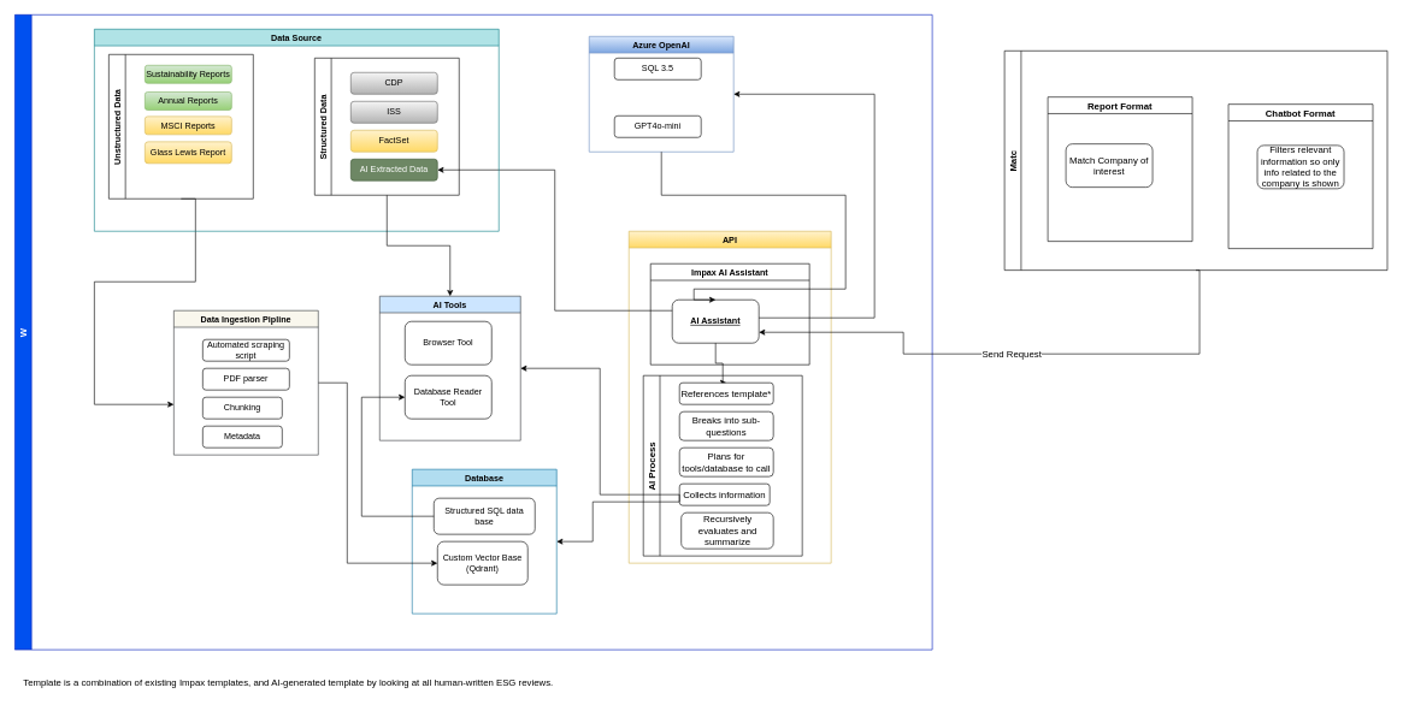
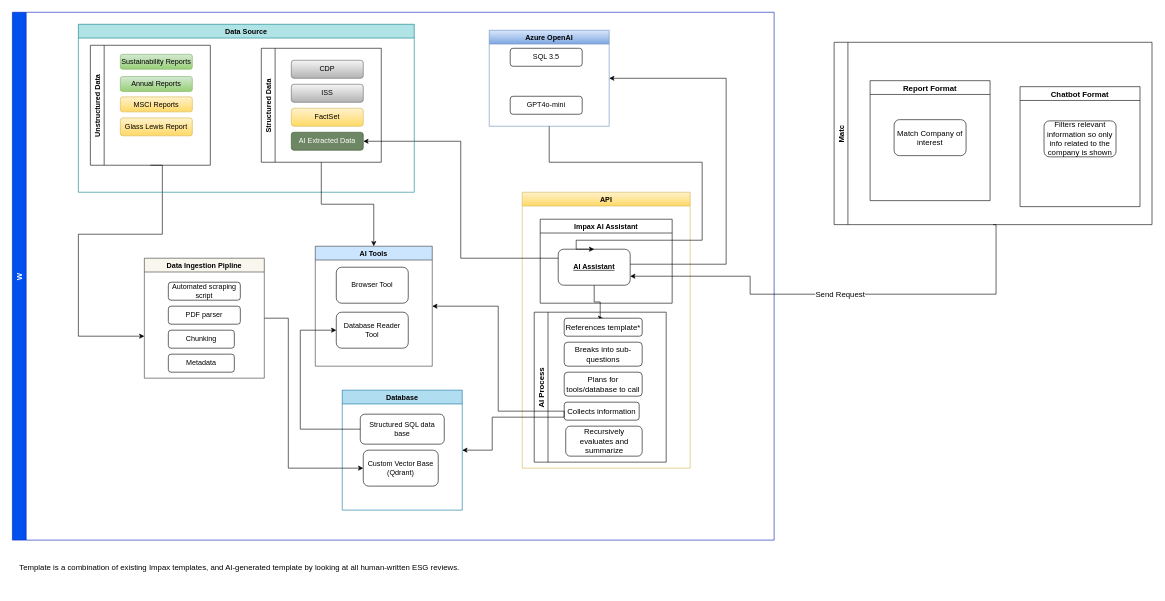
  <mxCell id="0" />
  <mxCell id="1" parent="0" />
  <mxCell id="2" value="" style="group" vertex="1" connectable="0" parent="1"><mxGeometry x="20" y="20" width="1270" height="960" as="geometry" /></mxCell>
  <mxCell id="3" value="Azure OpenAI" style="swimlane;fillColor=#dae8fc;gradientColor=#7ea6e0;strokeColor=#6c8ebf;" vertex="1" parent="2"><mxGeometry x="795" y="30" width="200" height="160" as="geometry" /></mxCell>
  <mxCell id="4" value="SQL 3.5" style="rounded=1;whiteSpace=wrap;html=1;" vertex="1" parent="3"><mxGeometry x="35" y="30" width="120" height="30" as="geometry" /></mxCell>
  <mxCell id="5" value="GPT4o-mini" style="rounded=1;whiteSpace=wrap;html=1;" vertex="1" parent="3"><mxGeometry x="35" y="110" width="120" height="30" as="geometry" /></mxCell>
  <mxCell id="6" style="edgeStyle=orthogonalEdgeStyle;rounded=0;orthogonalLoop=1;jettySize=auto;html=1;exitX=0.5;exitY=1;exitDx=0;exitDy=0;" edge="1" parent="2" source="35"><mxGeometry relative="1" as="geometry"><mxPoint x="220" y="540" as="targetPoint" /><mxPoint x="250" y="250" as="sourcePoint" /><Array as="points"><mxPoint x="250" y="255" /><mxPoint x="250" y="370" /><mxPoint x="110" y="370" /><mxPoint x="110" y="540" /></Array></mxGeometry></mxCell>
  <mxCell id="7" value="Database" style="swimlane;fillColor=#b1ddf0;strokeColor=#10739e;" vertex="1" parent="2"><mxGeometry x="550" y="630" width="200" height="200" as="geometry" /></mxCell>
  <mxCell id="8" value="Custom Vector Base (Qdrant)" style="rounded=1;whiteSpace=wrap;html=1;" vertex="1" parent="7"><mxGeometry x="35" y="100" width="125" height="60" as="geometry" /></mxCell>
  <mxCell id="9" value="Structured SQL data base" style="rounded=1;whiteSpace=wrap;html=1;" vertex="1" parent="7"><mxGeometry x="30" y="40" width="140" height="50" as="geometry" /></mxCell>
  <mxCell id="10" value="API" style="swimlane;fillColor=#fff2cc;gradientColor=#ffd966;strokeColor=#d6b656;" vertex="1" parent="2"><mxGeometry x="850" y="300" width="280" height="460" as="geometry" /></mxCell>
  <mxCell id="11" value="Impax AI Assistant" style="swimlane;" vertex="1" parent="10"><mxGeometry x="30" y="45" width="220" height="140" as="geometry" /></mxCell>
  <mxCell id="12" value="AI Assistant" style="rounded=1;whiteSpace=wrap;html=1;fontStyle=5" vertex="1" parent="11"><mxGeometry x="30" y="50" width="120" height="60" as="geometry" /></mxCell>
  <mxCell id="13" style="edgeStyle=orthogonalEdgeStyle;rounded=0;orthogonalLoop=1;jettySize=auto;html=1;exitX=0.5;exitY=1;exitDx=0;exitDy=0;entryX=0.5;entryY=0;entryDx=0;entryDy=0;" edge="1" parent="2" source="3" target="12"><mxGeometry relative="1" as="geometry"><Array as="points"><mxPoint x="895" y="250" /><mxPoint x="1150" y="250" /><mxPoint x="1150" y="380" /><mxPoint x="940" y="380" /></Array></mxGeometry></mxCell>
  <mxCell id="14" style="edgeStyle=orthogonalEdgeStyle;rounded=0;orthogonalLoop=1;jettySize=auto;html=1;entryX=1;entryY=0.5;entryDx=0;entryDy=0;" edge="1" parent="2" source="12" target="3"><mxGeometry relative="1" as="geometry"><Array as="points"><mxPoint x="1190" y="420" /><mxPoint x="1190" y="110" /></Array></mxGeometry></mxCell>
  <mxCell id="15" style="edgeStyle=orthogonalEdgeStyle;rounded=0;orthogonalLoop=1;jettySize=auto;html=1;entryX=0;entryY=0.5;entryDx=0;entryDy=0;" edge="1" parent="2" source="16" target="8"><mxGeometry relative="1" as="geometry"><mxPoint x="580" y="720" as="targetPoint" /><Array as="points"><mxPoint x="460" y="510" /><mxPoint x="460" y="760" /></Array></mxGeometry></mxCell>
  <mxCell id="16" value="Data Ingestion Pipline" style="swimlane;startSize=23;fillColor=#f9f7ed;strokeColor=#36393d;" vertex="1" parent="2"><mxGeometry x="220" y="410" width="200" height="200" as="geometry" /></mxCell>
  <mxCell id="17" value="PDF parser" style="rounded=1;whiteSpace=wrap;html=1;" vertex="1" parent="16"><mxGeometry x="40" y="80" width="120" height="30" as="geometry" /></mxCell>
  <mxCell id="18" value="Chunking" style="rounded=1;whiteSpace=wrap;html=1;" vertex="1" parent="16"><mxGeometry x="40" y="120" width="110" height="30" as="geometry" /></mxCell>
  <mxCell id="19" value="Metadata" style="rounded=1;whiteSpace=wrap;html=1;" vertex="1" parent="16"><mxGeometry x="40" y="160" width="110" height="30" as="geometry" /></mxCell>
  <mxCell id="20" value="Automated scraping script" style="rounded=1;whiteSpace=wrap;html=1;" vertex="1" parent="16"><mxGeometry x="40" y="40" width="120" height="30" as="geometry" /></mxCell>
  <mxCell id="21" value="AI Tools" style="swimlane;fillColor=#cce5ff;strokeColor=#36393d;" vertex="1" parent="2"><mxGeometry x="505" y="390" width="195" height="200" as="geometry" /></mxCell>
  <mxCell id="22" value="Browser Tool" style="rounded=1;whiteSpace=wrap;html=1;" vertex="1" parent="21"><mxGeometry x="35" y="35" width="120" height="60" as="geometry" /></mxCell>
  <mxCell id="23" value="Database Reader Tool" style="rounded=1;whiteSpace=wrap;html=1;" vertex="1" parent="21"><mxGeometry x="35" y="110" width="120" height="60" as="geometry" /></mxCell>
  <mxCell id="24" style="edgeStyle=orthogonalEdgeStyle;rounded=0;orthogonalLoop=1;jettySize=auto;html=1;entryX=0.5;entryY=0;entryDx=0;entryDy=0;" edge="1" parent="2" source="12" target="31"><mxGeometry relative="1" as="geometry"><mxPoint x="940" y="510" as="targetPoint" /><Array as="points"><mxPoint x="970" y="483" /><mxPoint x="980" y="483" /><mxPoint x="980" y="510" /></Array></mxGeometry></mxCell>
  <mxCell id="25" style="edgeStyle=orthogonalEdgeStyle;rounded=0;orthogonalLoop=1;jettySize=auto;html=1;exitX=0;exitY=0.25;exitDx=0;exitDy=0;entryX=1;entryY=0.5;entryDx=0;entryDy=0;" edge="1" parent="2" source="12" target="44"><mxGeometry relative="1" as="geometry"><mxPoint x="720" y="190" as="targetPoint" /></mxGeometry></mxCell>
  <mxCell id="26" style="edgeStyle=orthogonalEdgeStyle;rounded=0;orthogonalLoop=1;jettySize=auto;html=1;entryX=0;entryY=0.5;entryDx=0;entryDy=0;" edge="1" parent="2" source="9" target="23"><mxGeometry relative="1" as="geometry"><Array as="points"><mxPoint x="480" y="695" /><mxPoint x="480" y="530" /></Array></mxGeometry></mxCell>
  <mxCell id="27" value="W" style="swimlane;horizontal=0;fontSize=13;fillColor=#0050ef;strokeColor=#001DBC;fontColor=#ffffff;" vertex="1" parent="2"><mxGeometry width="1270" height="880" as="geometry" /></mxCell>
  <mxCell id="28" value="AI Process" style="swimlane;horizontal=0;fontSize=13;" vertex="1" parent="27"><mxGeometry x="870" y="500" width="220" height="250" as="geometry" /></mxCell>
  <mxCell id="29" value="Breaks into sub-questions" style="rounded=1;whiteSpace=wrap;html=1;fontSize=13;" vertex="1" parent="28"><mxGeometry x="50" y="50" width="130" height="40" as="geometry" /></mxCell>
  <mxCell id="30" value="Collects information" style="rounded=1;whiteSpace=wrap;html=1;fontSize=13;" vertex="1" parent="28"><mxGeometry x="50" y="150" width="125" height="30" as="geometry" /></mxCell>
  <mxCell id="31" value="References template*" style="rounded=1;whiteSpace=wrap;html=1;fontSize=13;" vertex="1" parent="28"><mxGeometry x="50" y="10" width="130" height="30" as="geometry" /></mxCell>
  <mxCell id="32" value="Recursively evaluates and summarize" style="rounded=1;whiteSpace=wrap;html=1;fontSize=13;" vertex="1" parent="28"><mxGeometry x="52.5" y="190" width="127.5" height="50" as="geometry" /></mxCell>
  <mxCell id="33" value="Plans for tools/database to call" style="rounded=1;whiteSpace=wrap;html=1;fontSize=13;" vertex="1" parent="28"><mxGeometry x="50" y="100" width="130" height="40" as="geometry" /></mxCell>
  <mxCell id="34" value="Data Source" style="swimlane;fillColor=#b0e3e6;strokeColor=#0e8088;" vertex="1" parent="27"><mxGeometry x="110" y="20" width="560" height="280" as="geometry" /></mxCell>
  <mxCell id="35" value="Unstructured Data" style="swimlane;horizontal=0;" vertex="1" parent="34"><mxGeometry x="20" y="35" width="200" height="200" as="geometry" /></mxCell>
  <mxCell id="36" value="Sustainability Reports" style="rounded=1;whiteSpace=wrap;html=1;fillColor=#d5e8d4;gradientColor=#97d077;strokeColor=#82b366;" vertex="1" parent="35"><mxGeometry x="50" y="15" width="120" height="25" as="geometry" /></mxCell>
  <mxCell id="37" value="Annual Reports" style="rounded=1;whiteSpace=wrap;html=1;fillColor=#d5e8d4;gradientColor=#97d077;strokeColor=#82b366;" vertex="1" parent="35"><mxGeometry x="50" y="52" width="120" height="25" as="geometry" /></mxCell>
  <mxCell id="38" value="MSCI Reports" style="rounded=1;whiteSpace=wrap;html=1;fillColor=#fff2cc;gradientColor=#ffd966;strokeColor=#d6b656;" vertex="1" parent="35"><mxGeometry x="50" y="86" width="120" height="25" as="geometry" /></mxCell>
  <mxCell id="39" value="Glass Lewis Report" style="rounded=1;whiteSpace=wrap;html=1;fillColor=#fff2cc;gradientColor=#ffd966;strokeColor=#d6b656;" vertex="1" parent="35"><mxGeometry x="50" y="121" width="120" height="30" as="geometry" /></mxCell>
  <mxCell id="40" value="Structured Data" style="swimlane;horizontal=0;" vertex="1" parent="34"><mxGeometry x="305" y="40" width="200" height="190" as="geometry" /></mxCell>
  <mxCell id="41" value="CDP" style="rounded=1;whiteSpace=wrap;html=1;fillColor=#f5f5f5;gradientColor=#b3b3b3;strokeColor=#666666;" vertex="1" parent="40"><mxGeometry x="50" y="20" width="120" height="30" as="geometry" /></mxCell>
  <mxCell id="42" value="ISS" style="rounded=1;whiteSpace=wrap;html=1;fillColor=#f5f5f5;gradientColor=#b3b3b3;strokeColor=#666666;" vertex="1" parent="40"><mxGeometry x="50" y="60" width="120" height="30" as="geometry" /></mxCell>
  <mxCell id="43" value="FactSet" style="rounded=1;whiteSpace=wrap;html=1;fillColor=#fff2cc;gradientColor=#ffd966;strokeColor=#d6b656;" vertex="1" parent="40"><mxGeometry x="50" y="100" width="120" height="30" as="geometry" /></mxCell>
  <mxCell id="44" value="AI Extracted Data" style="rounded=1;whiteSpace=wrap;html=1;fillColor=#6d8764;strokeColor=#3A5431;fontColor=#ffffff;" vertex="1" parent="40"><mxGeometry x="50" y="140" width="120" height="30" as="geometry" /></mxCell>
  <mxCell id="45" value="Template is a combination of existing Impax templates, and AI-generated template by looking at all human-written ESG reviews." style="text;html=1;strokeColor=none;fillColor=none;align=left;verticalAlign=middle;whiteSpace=wrap;rounded=0;fontSize=13;" vertex="1" parent="2"><mxGeometry x="10" y="890" width="1160" height="70" as="geometry" /></mxCell>
  <mxCell id="46" style="edgeStyle=orthogonalEdgeStyle;rounded=0;orthogonalLoop=1;jettySize=auto;html=1;exitX=0;exitY=0.5;exitDx=0;exitDy=0;entryX=1;entryY=0.5;entryDx=0;entryDy=0;fontSize=13;" edge="1" parent="2" source="30" target="21"><mxGeometry relative="1" as="geometry" /></mxCell>
  <mxCell id="47" style="edgeStyle=orthogonalEdgeStyle;rounded=0;orthogonalLoop=1;jettySize=auto;html=1;exitX=0.5;exitY=1;exitDx=0;exitDy=0;" edge="1" parent="2" source="40" target="21"><mxGeometry relative="1" as="geometry"><mxPoint x="570" y="410" as="targetPoint" /></mxGeometry></mxCell>
  <mxCell id="48" style="edgeStyle=orthogonalEdgeStyle;rounded=0;orthogonalLoop=1;jettySize=auto;html=1;exitX=0;exitY=0.5;exitDx=0;exitDy=0;entryX=1;entryY=0.5;entryDx=0;entryDy=0;fontSize=13;" edge="1" parent="2" source="30" target="7"><mxGeometry relative="1" as="geometry"><Array as="points"><mxPoint x="800" y="675" /><mxPoint x="800" y="730" /></Array></mxGeometry></mxCell>
  <mxCell id="49" value="Send Request" style="edgeStyle=orthogonalEdgeStyle;rounded=0;orthogonalLoop=1;jettySize=auto;html=1;fontSize=13;exitX=0.5;exitY=1;exitDx=0;exitDy=0;entryX=1;entryY=0.75;entryDx=0;entryDy=0;" edge="1" parent="1" source="50" target="12"><mxGeometry relative="1" as="geometry"><mxPoint x="1010" y="450" as="targetPoint" /><mxPoint x="1640" y="390" as="sourcePoint" /><Array as="points"><mxPoint x="1660" y="374" /><mxPoint x="1660" y="490" /><mxPoint x="1250" y="490" /><mxPoint x="1250" y="460" /></Array></mxGeometry></mxCell>
  <mxCell id="50" value="Matc" style="swimlane;horizontal=0;fontSize=13;" vertex="1" parent="1"><mxGeometry x="1390" y="70" width="530" height="304" as="geometry" /></mxCell>
  <mxCell id="51" value="Report Format" style="swimlane;fontSize=13;" vertex="1" parent="50"><mxGeometry x="60" y="64" width="200" height="200" as="geometry" /></mxCell>
- <mxCell id="52" value="Match Company of interest" style="rounded=1;whiteSpace=wrap;html=1;fontSize=13;" vertex="1" parent="51"><mxGeometry x="25" y="65" width="120" height="60" as="geometry" /></mxCell>
+ <mxCell id="52" value="Match Company of interest" style="rounded=1;whiteSpace=wrap;html=1;fontSize=13;" vertex="1" parent="51"><mxGeometry x="40" y="65" width="120" height="60" as="geometry" /></mxCell>
  <mxCell id="53" value="Chatbot Format" style="swimlane;fontSize=13;" vertex="1" parent="50"><mxGeometry x="310" y="74" width="200" height="200" as="geometry" /></mxCell>
  <mxCell id="54" value="Filters relevant information so only info related to the company is shown" style="rounded=1;whiteSpace=wrap;html=1;fontSize=13;" vertex="1" parent="53"><mxGeometry x="40" y="57" width="120" height="60" as="geometry" /></mxCell>
